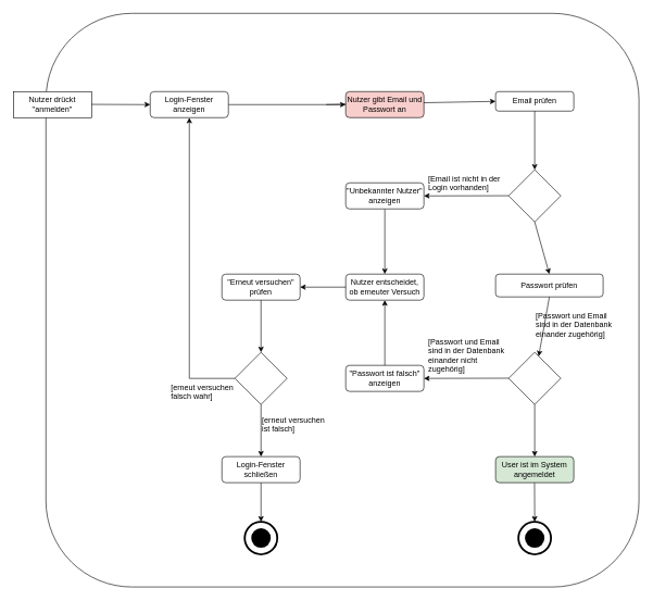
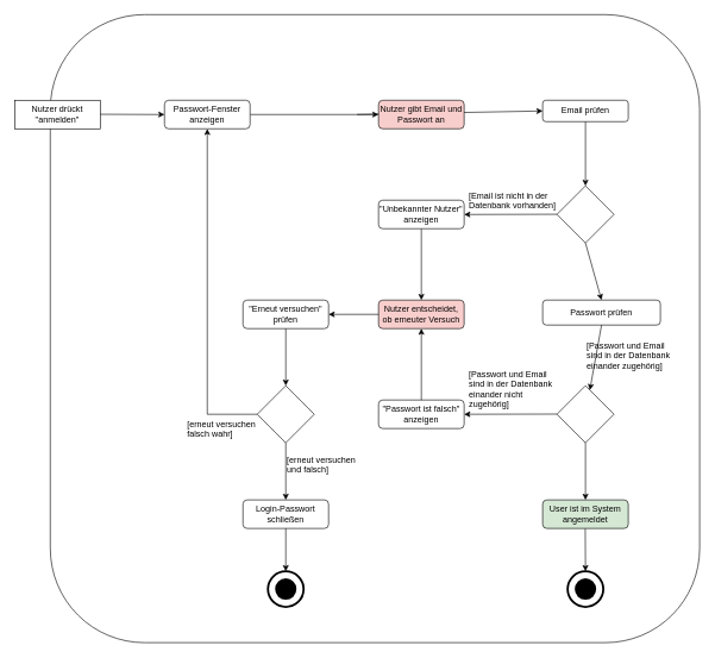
  <mxCell id="0" />
  <mxCell id="1" parent="0" />
  <mxCell id="2" value="" style="rounded=1;whiteSpace=wrap;html=1;" vertex="1" parent="1"><mxGeometry x="70" y="20" width="910" height="880" as="geometry" /></mxCell>
  <mxCell id="3" value="" style="endArrow=classic;html=1;rounded=0;exitX=1;exitY=0.5;exitDx=0;exitDy=0;entryX=0;entryY=0.5;entryDx=0;entryDy=0;" edge="1" parent="1" target="4"><mxGeometry width="50" height="50" relative="1" as="geometry"><mxPoint x="500" y="160" as="sourcePoint" /><mxPoint x="400" y="160" as="targetPoint" /></mxGeometry></mxCell>
  <mxCell id="4" value="Email prüfen" style="rounded=1;whiteSpace=wrap;html=1;fontSize=12;glass=0;strokeWidth=1;shadow=0;" vertex="1" parent="1"><mxGeometry x="760" y="140" width="120" height="30" as="geometry" /></mxCell>
  <mxCell id="5" value="" style="rhombus;whiteSpace=wrap;html=1;" vertex="1" parent="1"><mxGeometry x="780" y="260" width="80" height="80" as="geometry" /></mxCell>
  <mxCell id="6" value="" style="endArrow=classic;html=1;rounded=0;exitX=0.5;exitY=1;exitDx=0;exitDy=0;entryX=0.5;entryY=0;entryDx=0;entryDy=0;" edge="1" parent="1" source="4" target="5"><mxGeometry width="50" height="50" relative="1" as="geometry"><mxPoint x="650" y="230" as="sourcePoint" /><mxPoint x="720" y="260" as="targetPoint" /></mxGeometry></mxCell>
  <mxCell id="7" value="" style="endArrow=classic;html=1;rounded=0;exitX=0.5;exitY=1;exitDx=0;exitDy=0;entryX=0.5;entryY=0;entryDx=0;entryDy=0;" edge="1" parent="1" source="5" target="9"><mxGeometry width="50" height="50" relative="1" as="geometry"><mxPoint x="690" y="369.72" as="sourcePoint" /><mxPoint x="770" y="369.72" as="targetPoint" /></mxGeometry></mxCell>
  <mxCell id="8" value="" style="endArrow=classic;html=1;rounded=0;exitX=0.5;exitY=1;exitDx=0;exitDy=0;entryX=0.5;entryY=0;entryDx=0;entryDy=0;" edge="1" parent="1" source="37" target="39"><mxGeometry width="50" height="50" relative="1" as="geometry"><mxPoint x="630" y="345" as="sourcePoint" /><mxPoint x="500" y="465" as="targetPoint" /><Array as="points" /></mxGeometry></mxCell>
  <mxCell id="9" value="Passwort prüfen" style="rounded=1;whiteSpace=wrap;html=1;fontSize=12;glass=0;strokeWidth=1;shadow=0;" vertex="1" parent="1"><mxGeometry x="760" y="420" width="165" height="35" as="geometry" /></mxCell>
  <mxCell id="10" value="&quot;Erneut versuchen&quot; prüfen" style="rounded=1;whiteSpace=wrap;html=1;fontSize=12;glass=0;strokeWidth=1;shadow=0;" vertex="1" parent="1"><mxGeometry x="340" y="420" width="120" height="40" as="geometry" /></mxCell>
  <mxCell id="11" value="[Passwort und Email sind in der Datenbank einander zugehörig]" style="text;whiteSpace=wrap;html=1;" vertex="1" parent="1"><mxGeometry x="820" y="469.5" width="130" height="60" as="geometry" /></mxCell>
  <mxCell id="12" value="" style="points=[[0.145,0.145,0],[0.5,0,0],[0.855,0.145,0],[1,0.5,0],[0.855,0.855,0],[0.5,1,0],[0.145,0.855,0],[0,0.5,0]];shape=mxgraph.bpmn.event;html=1;verticalLabelPosition=bottom;labelBackgroundColor=#ffffff;verticalAlign=top;align=center;perimeter=ellipsePerimeter;outlineConnect=0;aspect=fixed;outline=end;symbol=terminate2;" vertex="1" parent="1"><mxGeometry x="795" y="800" width="50" height="50" as="geometry" /></mxCell>
  <mxCell id="13" value="" style="endArrow=classic;html=1;rounded=0;exitX=1;exitY=0.5;exitDx=0;exitDy=0;" edge="1" parent="1"><mxGeometry width="50" height="50" relative="1" as="geometry"><mxPoint x="820" y="620" as="sourcePoint" /><mxPoint x="820" y="700" as="targetPoint" /></mxGeometry></mxCell>
  <mxCell id="14" value="" style="rhombus;whiteSpace=wrap;html=1;" vertex="1" parent="1"><mxGeometry x="360" y="540" width="80" height="80" as="geometry" /></mxCell>
  <mxCell id="15" value="" style="endArrow=classic;html=1;rounded=0;entryX=0.5;entryY=0;entryDx=0;entryDy=0;exitX=0.5;exitY=1;exitDx=0;exitDy=0;" edge="1" parent="1" source="10" target="14"><mxGeometry width="50" height="50" relative="1" as="geometry"><mxPoint x="310" y="450" as="sourcePoint" /><mxPoint x="640" y="540" as="targetPoint" /></mxGeometry></mxCell>
  <mxCell id="16" value="" style="endArrow=classic;html=1;rounded=0;exitX=1;exitY=0.5;exitDx=0;exitDy=0;entryX=0.5;entryY=0;entryDx=0;entryDy=0;" edge="1" parent="1" target="24"><mxGeometry width="50" height="50" relative="1" as="geometry"><mxPoint x="400" y="620" as="sourcePoint" /><mxPoint x="430" y="710" as="targetPoint" /></mxGeometry></mxCell>
  <mxCell id="17" value="" style="points=[[0.145,0.145,0],[0.5,0,0],[0.855,0.145,0],[1,0.5,0],[0.855,0.855,0],[0.5,1,0],[0.145,0.855,0],[0,0.5,0]];shape=mxgraph.bpmn.event;html=1;verticalLabelPosition=bottom;labelBackgroundColor=#ffffff;verticalAlign=top;align=center;perimeter=ellipsePerimeter;outlineConnect=0;aspect=fixed;outline=end;symbol=terminate2;" vertex="1" parent="1"><mxGeometry x="375" y="800" width="50" height="50" as="geometry" /></mxCell>
- <mxCell id="18" value="[erneut versuchen ist falsch]" style="text;whiteSpace=wrap;html=1;" vertex="1" parent="1"><mxGeometry x="400" y="630" width="110" height="40" as="geometry" /></mxCell>
+ <mxCell id="18" value="[erneut versuchen und falsch]" style="text;whiteSpace=wrap;html=1;" vertex="1" parent="1"><mxGeometry x="400" y="630" width="110" height="40" as="geometry" /></mxCell>
  <mxCell id="19" value="[erneut versuchen falsch wahr]" style="text;whiteSpace=wrap;html=1;" vertex="1" parent="1"><mxGeometry x="260" y="580" width="110" height="40" as="geometry" /></mxCell>
  <mxCell id="20" value="" style="endArrow=classic;html=1;rounded=0;entryX=0.5;entryY=1;entryDx=0;entryDy=0;exitX=0;exitY=0.5;exitDx=0;exitDy=0;" edge="1" parent="1" source="14" target="35"><mxGeometry width="50" height="50" relative="1" as="geometry"><mxPoint x="360" y="720" as="sourcePoint" /><mxPoint x="300" y="190" as="targetPoint" /><Array as="points"><mxPoint x="290" y="580" /></Array></mxGeometry></mxCell>
  <mxCell id="21" value="" style="endArrow=classic;html=1;rounded=0;entryX=0;entryY=0.5;entryDx=0;entryDy=0;" edge="1" parent="1" target="30"><mxGeometry width="50" height="50" relative="1" as="geometry"><mxPoint x="350" y="160" as="sourcePoint" /><mxPoint x="380" y="160" as="targetPoint" /><Array as="points"><mxPoint x="350" y="160" /></Array></mxGeometry></mxCell>
  <mxCell id="22" value="" style="rhombus;whiteSpace=wrap;html=1;" vertex="1" parent="1"><mxGeometry x="780" y="540" width="80" height="80" as="geometry" /></mxCell>
  <mxCell id="23" value="" style="endArrow=classic;html=1;rounded=0;exitX=0.5;exitY=1;exitDx=0;exitDy=0;" edge="1" parent="1" source="9" target="22"><mxGeometry width="50" height="50" relative="1" as="geometry"><mxPoint x="980" y="299.72" as="sourcePoint" /><mxPoint x="1060" y="299.72" as="targetPoint" /></mxGeometry></mxCell>
- <mxCell id="24" value="&lt;div&gt;Login-Fenster schließen&lt;br&gt;&lt;/div&gt;" style="rounded=1;whiteSpace=wrap;html=1;fontSize=12;glass=0;strokeWidth=1;shadow=0;" vertex="1" parent="1"><mxGeometry x="340" y="700" width="120" height="40" as="geometry" /></mxCell>
+ <mxCell id="24" value="&lt;div&gt;Login-Passwort schließen&lt;br&gt;&lt;/div&gt;" style="rounded=1;whiteSpace=wrap;html=1;fontSize=12;glass=0;strokeWidth=1;shadow=0;" vertex="1" parent="1"><mxGeometry x="340" y="700" width="120" height="40" as="geometry" /></mxCell>
  <mxCell id="25" value="" style="endArrow=classic;html=1;rounded=0;exitX=1;exitY=0.5;exitDx=0;exitDy=0;entryX=0.5;entryY=0;entryDx=0;entryDy=0;entryPerimeter=0;" edge="1" parent="1" target="12"><mxGeometry width="50" height="50" relative="1" as="geometry"><mxPoint x="819.71" y="740" as="sourcePoint" /><mxPoint x="819.71" y="820" as="targetPoint" /></mxGeometry></mxCell>
  <mxCell id="26" value="" style="endArrow=classic;html=1;rounded=0;exitX=0.5;exitY=1;exitDx=0;exitDy=0;entryX=1;entryY=0.5;entryDx=0;entryDy=0;" edge="1" parent="1" target="28"><mxGeometry width="50" height="50" relative="1" as="geometry"><mxPoint x="780" y="579.71" as="sourcePoint" /><mxPoint x="700.57" y="579.71" as="targetPoint" /></mxGeometry></mxCell>
  <mxCell id="27" value="[Passwort und Email sind in der Datenbank einander nicht zugehörig]" style="text;whiteSpace=wrap;html=1;" vertex="1" parent="1"><mxGeometry x="655" y="510" width="130" height="60" as="geometry" /></mxCell>
  <mxCell id="28" value="&quot;Passwort ist falsch&quot; anzeigen" style="rounded=1;whiteSpace=wrap;html=1;fontSize=12;glass=0;strokeWidth=1;shadow=0;" vertex="1" parent="1"><mxGeometry x="530" y="560" width="120" height="40" as="geometry" /></mxCell>
  <mxCell id="29" value="" style="endArrow=classic;html=1;rounded=0;exitX=0.5;exitY=0;exitDx=0;exitDy=0;entryX=0.5;entryY=1;entryDx=0;entryDy=0;" edge="1" parent="1" source="28" target="39"><mxGeometry width="50" height="50" relative="1" as="geometry"><mxPoint x="890" y="400" as="sourcePoint" /><mxPoint x="890" y="480" as="targetPoint" /><Array as="points" /></mxGeometry></mxCell>
  <mxCell id="30" value="Nutzer gibt Email und Passwort an" style="rounded=1;whiteSpace=wrap;html=1;fontSize=12;glass=0;strokeWidth=1;shadow=0;fillColor=#f8cecc;" vertex="1" parent="1"><mxGeometry x="530" y="140" width="120" height="40" as="geometry" /></mxCell>
  <mxCell id="31" value="User ist im System angemeldet" style="rounded=1;whiteSpace=wrap;html=1;fontSize=12;glass=0;strokeWidth=1;shadow=0;fillColor=#d5e8d4;" vertex="1" parent="1"><mxGeometry x="760" y="700" width="120" height="40" as="geometry" /></mxCell>
  <mxCell id="32" value="" style="endArrow=classic;html=1;rounded=0;exitX=0.5;exitY=1;exitDx=0;exitDy=0;" edge="1" parent="1" source="24" target="17"><mxGeometry width="50" height="50" relative="1" as="geometry"><mxPoint x="390" y="725" as="sourcePoint" /><mxPoint x="470" y="725" as="targetPoint" /></mxGeometry></mxCell>
- <mxCell id="33" value="[Email ist nicht in der Login vorhanden]" style="text;whiteSpace=wrap;html=1;" vertex="1" parent="1"><mxGeometry x="655" y="260" width="130" height="50" as="geometry" /></mxCell>
+ <mxCell id="33" value="[Email ist nicht in der Datenbank vorhanden]" style="text;whiteSpace=wrap;html=1;" vertex="1" parent="1"><mxGeometry x="655" y="260" width="130" height="50" as="geometry" /></mxCell>
  <mxCell id="34" value="Nutzer drückt &quot;anmelden&quot;" style="rounded=0;whiteSpace=wrap;html=1;" vertex="1" parent="1"><mxGeometry x="20" y="140" width="120" height="40" as="geometry" /></mxCell>
- <mxCell id="35" value="Login-Fenster anzeigen" style="rounded=1;whiteSpace=wrap;html=1;fontSize=12;glass=0;strokeWidth=1;shadow=0;" vertex="1" parent="1"><mxGeometry x="230" y="140" width="120" height="40" as="geometry" /></mxCell>
+ <mxCell id="35" value="Passwort-Fenster anzeigen" style="rounded=1;whiteSpace=wrap;html=1;fontSize=12;glass=0;strokeWidth=1;shadow=0;" vertex="1" parent="1"><mxGeometry x="230" y="140" width="120" height="40" as="geometry" /></mxCell>
  <mxCell id="36" value="" style="endArrow=classic;html=1;rounded=0;" edge="1" parent="1"><mxGeometry width="50" height="50" relative="1" as="geometry"><mxPoint x="140" y="159.66" as="sourcePoint" /><mxPoint x="230" y="160" as="targetPoint" /><Array as="points"><mxPoint x="140" y="159.66" /></Array></mxGeometry></mxCell>
  <mxCell id="37" value="&quot;Unbekannter Nutzer&quot; anzeigen" style="rounded=1;whiteSpace=wrap;html=1;fontSize=12;glass=0;strokeWidth=1;shadow=0;" vertex="1" parent="1"><mxGeometry x="530" y="280" width="120" height="40" as="geometry" /></mxCell>
  <mxCell id="38" value="" style="endArrow=classic;html=1;rounded=0;exitX=0.5;exitY=1;exitDx=0;exitDy=0;entryX=1;entryY=0.5;entryDx=0;entryDy=0;" edge="1" parent="1"><mxGeometry width="50" height="50" relative="1" as="geometry"><mxPoint x="780" y="299.76" as="sourcePoint" /><mxPoint x="650" y="300.05" as="targetPoint" /></mxGeometry></mxCell>
- <mxCell id="39" value="Nutzer entscheidet, ob erneuter Versuch" style="rounded=1;whiteSpace=wrap;html=1;fontSize=12;glass=0;strokeWidth=1;shadow=0;" vertex="1" parent="1"><mxGeometry x="530" y="420" width="120" height="40" as="geometry" /></mxCell>
+ <mxCell id="39" value="Nutzer entscheidet, ob erneuter Versuch" style="rounded=1;whiteSpace=wrap;html=1;fontSize=12;glass=0;strokeWidth=1;shadow=0;fillColor=#f8cecc;" vertex="1" parent="1"><mxGeometry x="530" y="420" width="120" height="40" as="geometry" /></mxCell>
  <mxCell id="40" value="" style="endArrow=classic;html=1;rounded=0;exitX=0;exitY=0.5;exitDx=0;exitDy=0;entryX=1;entryY=0.5;entryDx=0;entryDy=0;" edge="1" parent="1" source="39" target="10"><mxGeometry width="50" height="50" relative="1" as="geometry"><mxPoint x="529.52" y="440" as="sourcePoint" /><mxPoint x="529.52" y="540" as="targetPoint" /><Array as="points" /></mxGeometry></mxCell>
  <mxCell id="41" value="" style="ellipse;whiteSpace=wrap;html=1;aspect=fixed;fillColor=#000000;gradientColor=#000000;strokeColor=none;" vertex="1" parent="1"><mxGeometry x="385" y="810" width="30" height="30" as="geometry" /></mxCell>
  <mxCell id="42" value="" style="ellipse;whiteSpace=wrap;html=1;aspect=fixed;fillColor=#000000;gradientColor=#000000;strokeColor=none;" vertex="1" parent="1"><mxGeometry x="805" y="810" width="30" height="30" as="geometry" /></mxCell>
